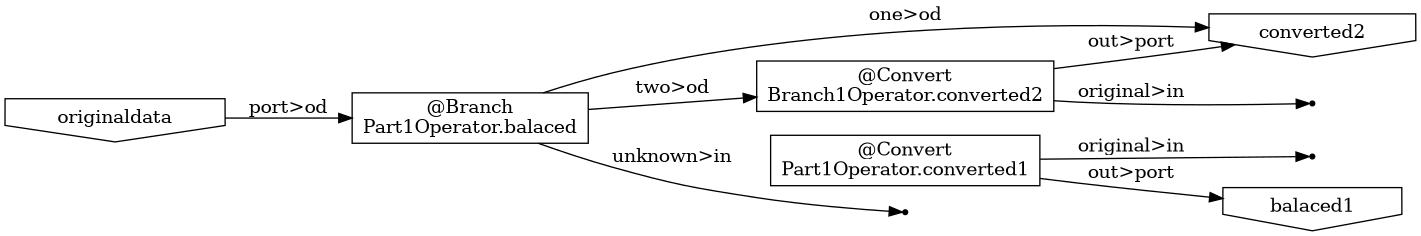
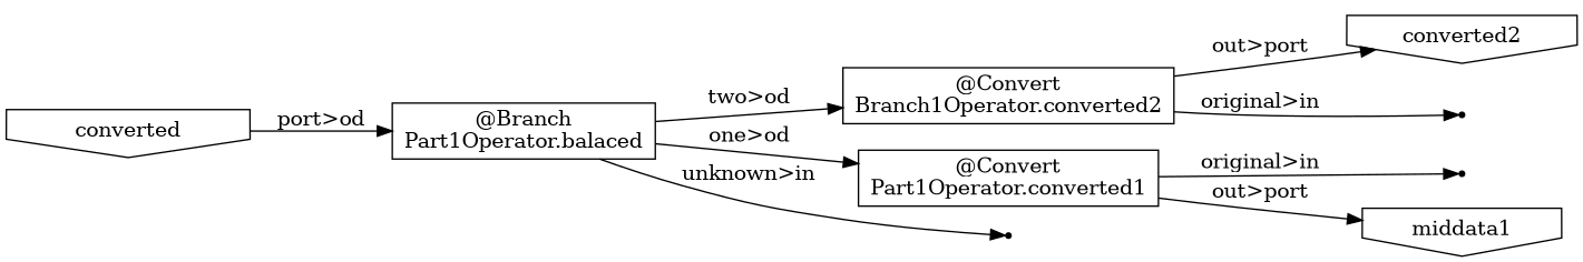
  digraph {
    rankdir=LR
    node [shape=invhouse]
    n1 [label=converted2]
    n2 [label="@Convert\nPart1Operator.converted1" shape=box]
    "a1efd4c9-f2e7-4ac4-b4eb-f3c596e7e0a3" [shape=point]
-   n4 [label=balaced1]
+   n4 [label=middata1]
    n5 [label="@Branch\nPart1Operator.balaced" shape=box]
    n6 [label="@Convert\nBranch1Operator.converted2" shape=box]
    "cfa0b5f4-4613-4570-ba47-494bbdc5f02c" [shape=point]
    "2fef744f-c73c-46de-ae4f-bf551d6a7d18" [shape=point]
-   n9 [label=originaldata]
+   n9 [label=converted]
    n2 -> "a1efd4c9-f2e7-4ac4-b4eb-f3c596e7e0a3" [label="original>in"]
    n2 -> n4 [label="out>port"]
-   n5 -> n1 [label="one>od"]
+   n5 -> n2 [label="one>od"]
    n5 -> n6 [label="two>od"]
    n5 -> "cfa0b5f4-4613-4570-ba47-494bbdc5f02c" [label="unknown>in"]
    n6 -> n1 [label="out>port"]
    n6 -> "2fef744f-c73c-46de-ae4f-bf551d6a7d18" [label="original>in"]
    n9 -> n5 [label="port>od"]
  }
